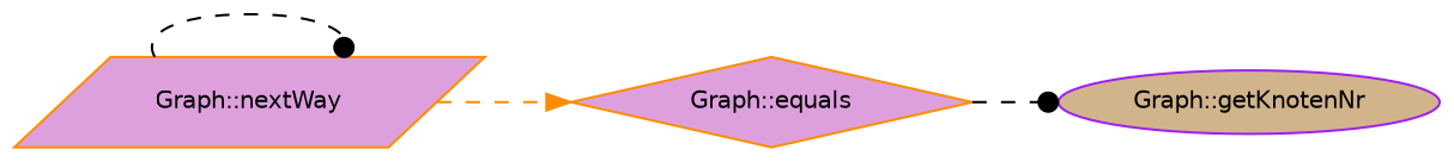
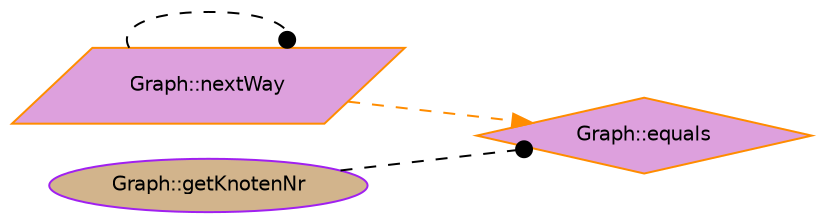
  digraph {
    rankdir=LR
    node [color=darkorange fillcolor=plum fontname=Helvetica fontsize=10 style=filled]
    edge [arrowhead=dot color=black fontname=Helvetica fontsize=10 labelfontname=Helvetica labelfontsize=10 style=dashed]
    n1 [fontcolor=black height=0.2 label="Graph::nextWay" shape=parallelogram width=0.4]
    n2 [height=0.2 label="Graph::equals" shape=diamond width=0.4]
    n3 [color=purple fillcolor=tan height=0.2 label="Graph::getKnotenNr" shape=ellipse width=0.4]
    n1 -> n1
    n1 -> n2 [arrowhead=normal color=darkorange]
-   n2 -> n3
+   n3 -> n2
  }
